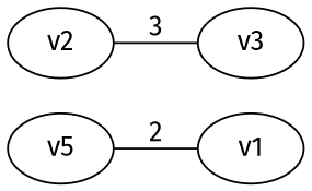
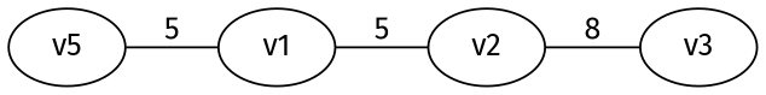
  graph {
    fontname="Fira Sans"
    rankdir=LR
    node [fontname="Fira Sans"]
    edge [fontname="Fira Sans"]
    n1 [label=v5]
    v1
    v2
    v3
-   n1 -- v1 [label=2]
-   v2 -- v3 [label=3]
+   n1 -- v1 [label=5]
+   v1 -- v2 [label=5]
+   v2 -- v3 [label=8]
  }
